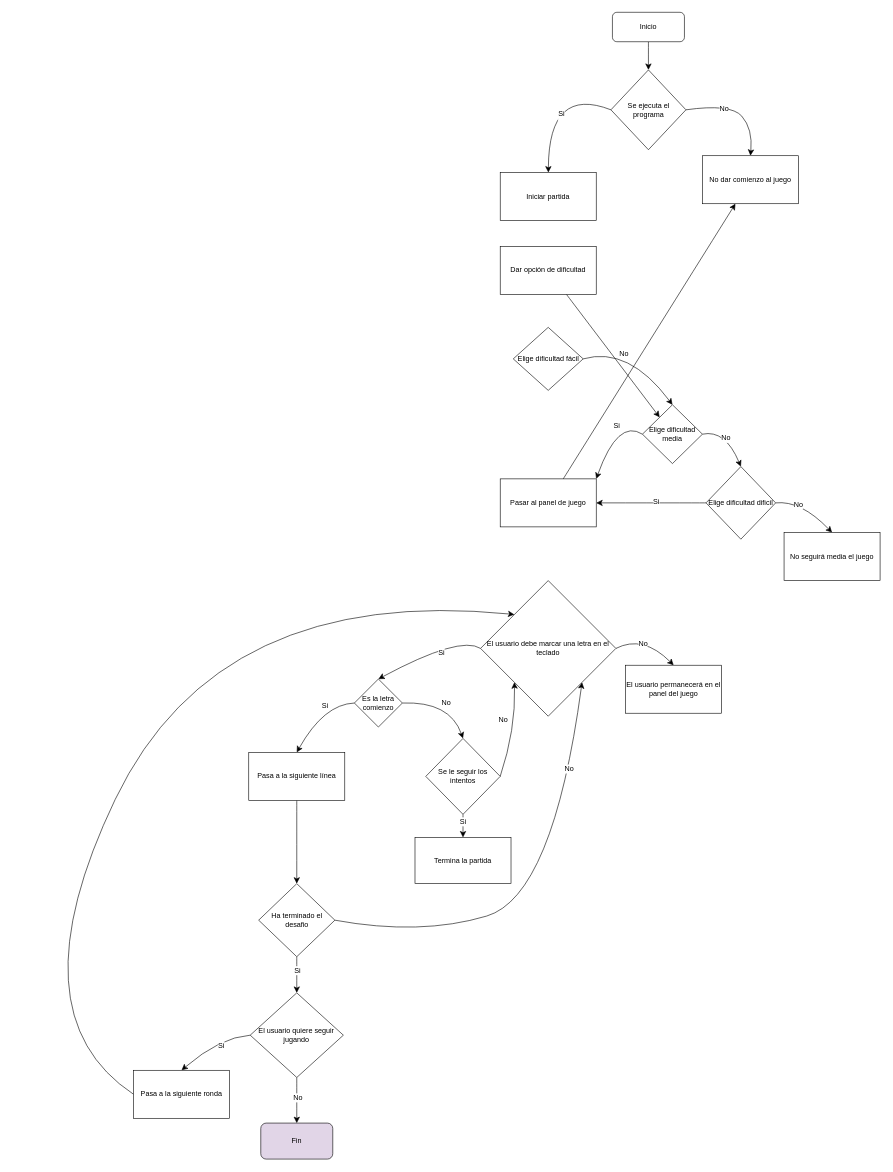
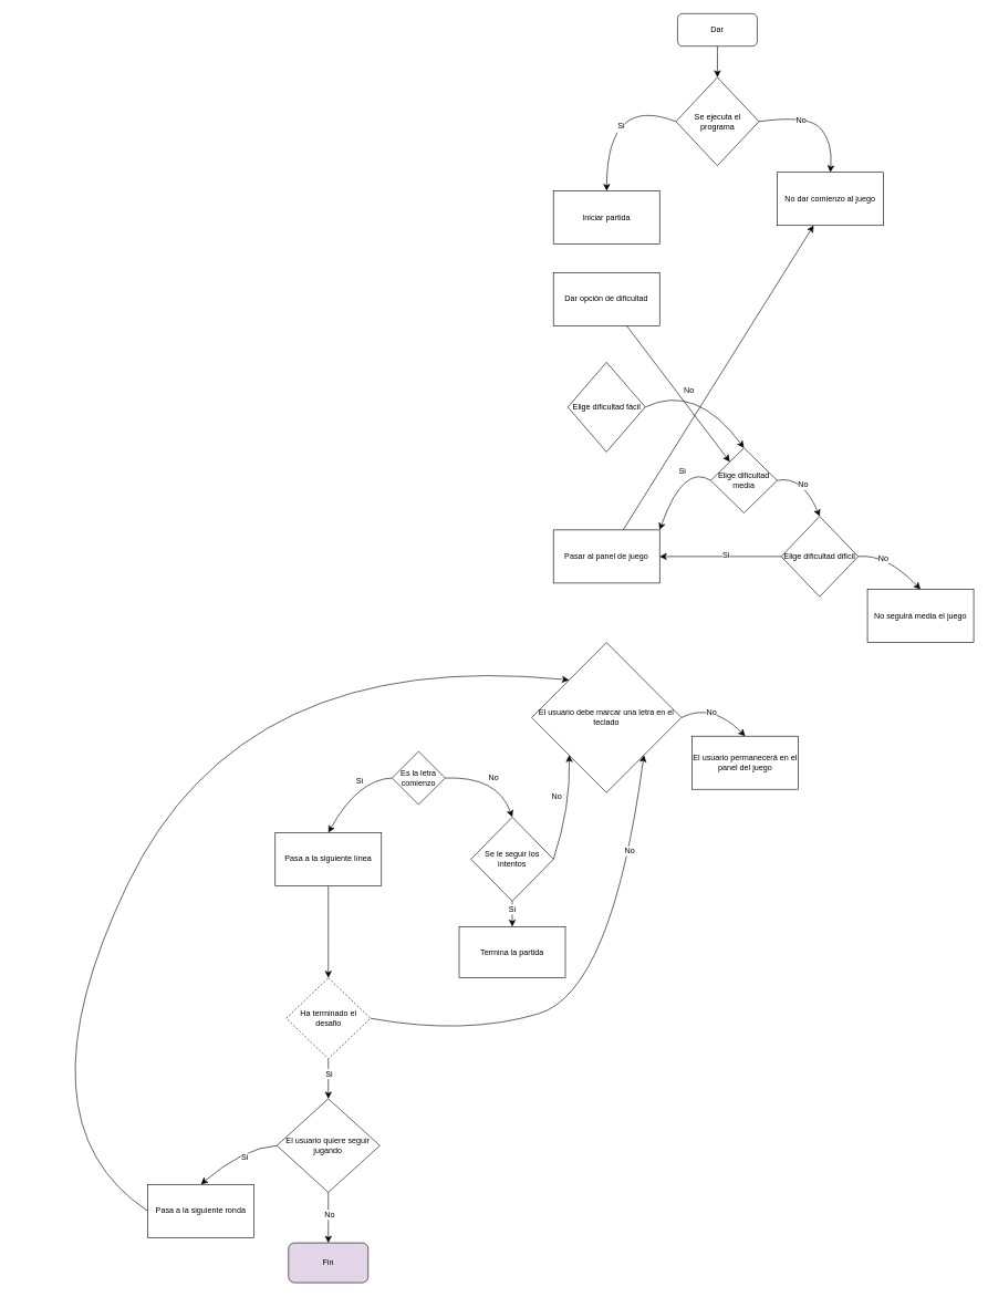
  <mxCell id="0" />
  <mxCell id="1" parent="0" />
  <mxCell id="2" value="" style="edgeStyle=none;curved=1;rounded=0;orthogonalLoop=1;jettySize=auto;html=1;fontSize=12;startSize=8;endSize=8;" edge="1" parent="1" source="3" target="20"><mxGeometry relative="1" as="geometry" /></mxCell>
  <mxCell id="3" value="Dar opción de dificultad" style="rounded=0;whiteSpace=wrap;html=1;" vertex="1" parent="1"><mxGeometry x="833" y="410" width="160" height="80" as="geometry" /></mxCell>
  <mxCell id="4" style="edgeStyle=none;curved=1;rounded=0;orthogonalLoop=1;jettySize=auto;html=1;exitX=0.5;exitY=1;exitDx=0;exitDy=0;entryX=0.5;entryY=0;entryDx=0;entryDy=0;fontSize=12;startSize=8;endSize=8;" edge="1" parent="1" source="39" target="10"><mxGeometry relative="1" as="geometry"><mxPoint x="1080" y="71" as="sourcePoint" /></mxGeometry></mxCell>
  <mxCell id="5" value="No dar comienzo al juego" style="rounded=0;whiteSpace=wrap;html=1;" vertex="1" parent="1"><mxGeometry x="1170" y="259" width="160" height="80" as="geometry" /></mxCell>
  <mxCell id="6" style="edgeStyle=none;curved=1;rounded=0;orthogonalLoop=1;jettySize=auto;html=1;exitX=1;exitY=0.5;exitDx=0;exitDy=0;fontSize=12;startSize=8;endSize=8;entryX=0.5;entryY=0;entryDx=0;entryDy=0;" edge="1" parent="1" source="10" target="5"><mxGeometry relative="1" as="geometry"><mxPoint x="1254" y="292" as="targetPoint" /><Array as="points"><mxPoint x="1217" y="172" /><mxPoint x="1254" y="214" /></Array></mxGeometry></mxCell>
  <mxCell id="7" value="No" style="edgeLabel;html=1;align=center;verticalAlign=middle;resizable=0;points=[];fontSize=12;" vertex="1" connectable="0" parent="6"><mxGeometry x="-0.148" y="-15" relative="1" as="geometry"><mxPoint y="-1" as="offset" /></mxGeometry></mxCell>
  <mxCell id="8" style="edgeStyle=none;curved=1;rounded=0;orthogonalLoop=1;jettySize=auto;html=1;exitX=0;exitY=0.5;exitDx=0;exitDy=0;fontSize=12;startSize=8;endSize=8;" edge="1" parent="1" source="10" target="12"><mxGeometry relative="1" as="geometry"><mxPoint x="879" y="297" as="targetPoint" /><Array as="points"><mxPoint x="914" y="142" /></Array></mxGeometry></mxCell>
  <mxCell id="9" value="Si&lt;div&gt;&lt;br&gt;&lt;/div&gt;" style="edgeLabel;html=1;align=center;verticalAlign=middle;resizable=0;points=[];fontSize=12;" vertex="1" connectable="0" parent="8"><mxGeometry x="0.295" y="21" relative="1" as="geometry"><mxPoint as="offset" /></mxGeometry></mxCell>
  <mxCell id="10" value="Se ejecuta el programa" style="rhombus;whiteSpace=wrap;html=1;" vertex="1" parent="1"><mxGeometry x="1017.5" y="116" width="125" height="133" as="geometry" /></mxCell>
  <mxCell id="11" style="edgeStyle=none;curved=1;rounded=0;orthogonalLoop=1;jettySize=auto;html=1;entryX=0.5;entryY=0;entryDx=0;entryDy=0;fontSize=12;startSize=8;endSize=8;" edge="1" parent="1" source="5" target="5"><mxGeometry relative="1" as="geometry" /></mxCell>
  <mxCell id="12" value="Iniciar partida" style="rounded=0;whiteSpace=wrap;html=1;" vertex="1" parent="1"><mxGeometry x="833" y="287" width="160" height="80" as="geometry" /></mxCell>
  <mxCell id="13" style="edgeStyle=none;curved=1;rounded=0;orthogonalLoop=1;jettySize=auto;html=1;exitX=1;exitY=0.5;exitDx=0;exitDy=0;fontSize=12;startSize=8;endSize=8;entryX=0.5;entryY=0;entryDx=0;entryDy=0;" edge="1" parent="1" source="15" target="20"><mxGeometry relative="1" as="geometry"><mxPoint x="1115" y="742" as="targetPoint" /><Array as="points"><mxPoint x="1047" y="576" /></Array></mxGeometry></mxCell>
  <mxCell id="14" value="No" style="edgeLabel;html=1;align=center;verticalAlign=middle;resizable=0;points=[];fontSize=12;" vertex="1" connectable="0" parent="13"><mxGeometry x="-0.157" y="-15" relative="1" as="geometry"><mxPoint as="offset" /></mxGeometry></mxCell>
- <mxCell id="15" value="Elige dificultad fácil" style="rhombus;whiteSpace=wrap;html=1;rounded=0;" vertex="1" parent="1"><mxGeometry x="854.75" y="545" width="116.5" height="105" as="geometry" /></mxCell>
+ <mxCell id="15" value="Elige dificultad fácil" style="rhombus;whiteSpace=wrap;html=1;rounded=0;" vertex="1" parent="1"><mxGeometry x="854.75" y="545" width="116.5" height="135" as="geometry" /></mxCell>
  <mxCell id="16" style="edgeStyle=none;curved=1;rounded=0;orthogonalLoop=1;jettySize=auto;html=1;exitX=0;exitY=0.5;exitDx=0;exitDy=0;entryX=1;entryY=0;entryDx=0;entryDy=0;fontSize=12;startSize=8;endSize=8;" edge="1" parent="1" source="20" target="27"><mxGeometry relative="1" as="geometry"><mxPoint x="1004" y="718" as="targetPoint" /><Array as="points"><mxPoint x="1029" y="697" /></Array></mxGeometry></mxCell>
  <mxCell id="17" value="Si" style="edgeLabel;html=1;align=center;verticalAlign=middle;resizable=0;points=[];fontSize=12;" vertex="1" connectable="0" parent="16"><mxGeometry x="-0.426" y="11" relative="1" as="geometry"><mxPoint as="offset" /></mxGeometry></mxCell>
  <mxCell id="18" style="edgeStyle=none;curved=1;rounded=0;orthogonalLoop=1;jettySize=auto;html=1;exitX=1;exitY=0.5;exitDx=0;exitDy=0;entryX=0.5;entryY=0;entryDx=0;entryDy=0;fontSize=12;startSize=8;endSize=8;" edge="1" parent="1" source="20" target="25"><mxGeometry relative="1" as="geometry"><Array as="points"><mxPoint x="1208" y="715" /></Array></mxGeometry></mxCell>
  <mxCell id="19" value="No" style="edgeLabel;html=1;align=center;verticalAlign=middle;resizable=0;points=[];fontSize=12;" vertex="1" connectable="0" parent="18"><mxGeometry x="-0.018" y="-5" relative="1" as="geometry"><mxPoint as="offset" /></mxGeometry></mxCell>
  <mxCell id="20" value="Elige dificultad media" style="rhombus;whiteSpace=wrap;html=1;" vertex="1" parent="1"><mxGeometry x="1070" y="674" width="100" height="98" as="geometry" /></mxCell>
  <mxCell id="21" style="edgeStyle=none;curved=1;rounded=0;orthogonalLoop=1;jettySize=auto;html=1;exitX=0;exitY=0.5;exitDx=0;exitDy=0;fontSize=12;startSize=8;endSize=8;entryX=1;entryY=0.5;entryDx=0;entryDy=0;" edge="1" parent="1" source="25" target="27"><mxGeometry relative="1" as="geometry"><mxPoint x="1042" y="775" as="targetPoint" /></mxGeometry></mxCell>
  <mxCell id="22" value="Si" style="edgeLabel;html=1;align=center;verticalAlign=middle;resizable=0;points=[];fontSize=12;" vertex="1" connectable="0" parent="21"><mxGeometry x="-0.082" y="-2" relative="1" as="geometry"><mxPoint as="offset" /></mxGeometry></mxCell>
  <mxCell id="23" style="edgeStyle=none;curved=1;rounded=0;orthogonalLoop=1;jettySize=auto;html=1;exitX=1;exitY=0.5;exitDx=0;exitDy=0;entryX=0.5;entryY=0;entryDx=0;entryDy=0;fontSize=12;startSize=8;endSize=8;" edge="1" parent="1" source="25" target="38"><mxGeometry relative="1" as="geometry"><mxPoint x="1349" y="877.5" as="targetPoint" /><Array as="points"><mxPoint x="1334" y="833" /></Array></mxGeometry></mxCell>
  <mxCell id="24" value="No" style="edgeLabel;html=1;align=center;verticalAlign=middle;resizable=0;points=[];fontSize=12;" vertex="1" connectable="0" parent="23"><mxGeometry x="-0.376" y="-7" relative="1" as="geometry"><mxPoint as="offset" /></mxGeometry></mxCell>
  <mxCell id="25" value="Elige dificultad dificil" style="rhombus;whiteSpace=wrap;html=1;" vertex="1" parent="1"><mxGeometry x="1176" y="777" width="116" height="121" as="geometry" /></mxCell>
  <mxCell id="26" value="" style="edgeStyle=none;curved=1;rounded=0;orthogonalLoop=1;jettySize=auto;html=1;fontSize=12;startSize=8;endSize=8;" edge="1" parent="1" source="27" target="5"><mxGeometry relative="1" as="geometry" /></mxCell>
  <mxCell id="27" value="Pasar al panel de juego" style="rounded=0;whiteSpace=wrap;html=1;" vertex="1" parent="1"><mxGeometry x="833" y="797.5" width="160" height="80" as="geometry" /></mxCell>
  <mxCell id="28" style="edgeStyle=none;curved=1;rounded=0;orthogonalLoop=1;jettySize=auto;html=1;exitX=1;exitY=0.5;exitDx=0;exitDy=0;entryX=0.5;entryY=0;entryDx=0;entryDy=0;fontSize=12;startSize=8;endSize=8;" edge="1" parent="1" source="32" target="40"><mxGeometry relative="1" as="geometry"><mxPoint x="1110" y="1118" as="targetPoint" /><Array as="points"><mxPoint x="1071" y="1057" /></Array></mxGeometry></mxCell>
  <mxCell id="29" value="No" style="edgeLabel;html=1;align=center;verticalAlign=middle;resizable=0;points=[];fontSize=12;" vertex="1" connectable="0" parent="28"><mxGeometry x="-0.299" y="-14" relative="1" as="geometry"><mxPoint as="offset" /></mxGeometry></mxCell>
- <mxCell id="30" style="edgeStyle=none;curved=1;rounded=0;orthogonalLoop=1;jettySize=auto;html=1;exitX=0;exitY=0.5;exitDx=0;exitDy=0;entryX=0.5;entryY=0;entryDx=0;entryDy=0;fontSize=12;startSize=8;endSize=8;" edge="1" parent="1" source="32" target="37"><mxGeometry relative="1" as="geometry"><Array as="points"><mxPoint x="766" y="1058" /></Array></mxGeometry></mxCell>
- <mxCell id="31" value="Si" style="edgeLabel;html=1;align=center;verticalAlign=middle;resizable=0;points=[];fontSize=12;" vertex="1" connectable="0" parent="30"><mxGeometry x="-0.155" y="11" relative="1" as="geometry"><mxPoint y="-1" as="offset" /></mxGeometry></mxCell>
  <mxCell id="32" value="El usuario debe marcar una letra en el teclado" style="rhombus;whiteSpace=wrap;html=1;rounded=0;" vertex="1" parent="1"><mxGeometry x="800.25" y="967" width="225.5" height="226" as="geometry" /></mxCell>
  <mxCell id="33" value="" style="edgeStyle=none;curved=1;rounded=0;orthogonalLoop=1;jettySize=auto;html=1;fontSize=12;startSize=8;endSize=8;entryX=0.5;entryY=0;entryDx=0;entryDy=0;exitX=0;exitY=0.5;exitDx=0;exitDy=0;" edge="1" parent="1" source="37" target="42"><mxGeometry relative="1" as="geometry"><mxPoint x="626" y="1234" as="targetPoint" /><Array as="points"><mxPoint x="539" y="1173" /></Array></mxGeometry></mxCell>
  <mxCell id="34" value="Si" style="edgeLabel;html=1;align=center;verticalAlign=middle;resizable=0;points=[];fontSize=12;" vertex="1" connectable="0" parent="33"><mxGeometry x="-0.302" y="2" relative="1" as="geometry"><mxPoint as="offset" /></mxGeometry></mxCell>
  <mxCell id="35" style="edgeStyle=none;curved=1;rounded=0;orthogonalLoop=1;jettySize=auto;html=1;exitX=1;exitY=0.5;exitDx=0;exitDy=0;fontSize=12;startSize=8;endSize=8;entryX=0.5;entryY=0;entryDx=0;entryDy=0;" edge="1" parent="1" source="37" target="47"><mxGeometry relative="1" as="geometry"><mxPoint x="808" y="1234" as="targetPoint" /><Array as="points"><mxPoint x="749" y="1168" /></Array></mxGeometry></mxCell>
  <mxCell id="36" value="No" style="edgeLabel;html=1;align=center;verticalAlign=middle;resizable=0;points=[];fontSize=12;" vertex="1" connectable="0" parent="35"><mxGeometry x="0.008" y="-1" relative="1" as="geometry"><mxPoint as="offset" /></mxGeometry></mxCell>
  <mxCell id="37" value="Es la letra comienzo" style="rhombus;whiteSpace=wrap;html=1;" vertex="1" parent="1"><mxGeometry x="590" y="1131" width="80" height="80" as="geometry" /></mxCell>
  <mxCell id="38" value="No seguirá media el juego" style="rounded=0;whiteSpace=wrap;html=1;" vertex="1" parent="1"><mxGeometry x="1306" y="887" width="160" height="80" as="geometry" /></mxCell>
- <mxCell id="39" value="Inicio" style="rounded=1;whiteSpace=wrap;html=1;" vertex="1" parent="1"><mxGeometry x="1020" y="20" width="120" height="49" as="geometry" /></mxCell>
+ <mxCell id="39" value="Dar" style="rounded=1;whiteSpace=wrap;html=1;" vertex="1" parent="1"><mxGeometry x="1020" y="20" width="120" height="49" as="geometry" /></mxCell>
  <mxCell id="40" value="El usuario permanecerá en el panel del juego" style="rounded=0;whiteSpace=wrap;html=1;" vertex="1" parent="1"><mxGeometry x="1042" y="1108" width="160" height="80" as="geometry" /></mxCell>
  <mxCell id="41" value="" style="edgeStyle=none;curved=1;rounded=0;orthogonalLoop=1;jettySize=auto;html=1;fontSize=12;startSize=8;endSize=8;" edge="1" parent="1" source="42" target="53"><mxGeometry relative="1" as="geometry" /></mxCell>
  <mxCell id="42" value="Pasa a la siguiente línea" style="rounded=0;whiteSpace=wrap;html=1;" vertex="1" parent="1"><mxGeometry x="414" y="1253.25" width="160" height="80" as="geometry" /></mxCell>
  <mxCell id="43" style="edgeStyle=none;curved=1;rounded=0;orthogonalLoop=1;jettySize=auto;html=1;exitX=1;exitY=0.5;exitDx=0;exitDy=0;entryX=0;entryY=1;entryDx=0;entryDy=0;fontSize=12;startSize=8;endSize=8;" edge="1" parent="1" source="47" target="32"><mxGeometry relative="1" as="geometry"><Array as="points"><mxPoint x="859" y="1215" /></Array></mxGeometry></mxCell>
  <mxCell id="44" value="No&lt;div&gt;&lt;br&gt;&lt;/div&gt;" style="edgeLabel;html=1;align=center;verticalAlign=middle;resizable=0;points=[];fontSize=12;" vertex="1" connectable="0" parent="43"><mxGeometry x="0.156" y="21" relative="1" as="geometry"><mxPoint as="offset" /></mxGeometry></mxCell>
  <mxCell id="45" style="edgeStyle=none;curved=1;rounded=0;orthogonalLoop=1;jettySize=auto;html=1;exitX=0.5;exitY=1;exitDx=0;exitDy=0;fontSize=12;startSize=8;endSize=8;entryX=0.5;entryY=0;entryDx=0;entryDy=0;" edge="1" parent="1" source="47" target="48"><mxGeometry relative="1" as="geometry"><mxPoint x="771" y="1393" as="targetPoint" /></mxGeometry></mxCell>
  <mxCell id="46" value="Si" style="edgeLabel;html=1;align=center;verticalAlign=middle;resizable=0;points=[];fontSize=12;" vertex="1" connectable="0" parent="45"><mxGeometry x="-0.351" y="-1" relative="1" as="geometry"><mxPoint as="offset" /></mxGeometry></mxCell>
  <mxCell id="47" value="Se le seguir los intentos" style="rhombus;whiteSpace=wrap;html=1;" vertex="1" parent="1"><mxGeometry x="709" y="1230" width="124" height="126.5" as="geometry" /></mxCell>
  <mxCell id="48" value="Termina la partida" style="rounded=0;whiteSpace=wrap;html=1;" vertex="1" parent="1"><mxGeometry x="691" y="1395" width="160" height="77" as="geometry" /></mxCell>
  <mxCell id="49" style="edgeStyle=none;curved=1;rounded=0;orthogonalLoop=1;jettySize=auto;html=1;exitX=1;exitY=0.5;exitDx=0;exitDy=0;fontSize=12;startSize=8;endSize=8;entryX=1;entryY=1;entryDx=0;entryDy=0;" edge="1" parent="1" source="53" target="32"><mxGeometry relative="1" as="geometry"><mxPoint x="927" y="1234" as="targetPoint" /><Array as="points"><mxPoint x="700" y="1559" /><mxPoint x="921" y="1493" /></Array></mxGeometry></mxCell>
  <mxCell id="50" value="No" style="edgeLabel;html=1;align=center;verticalAlign=middle;resizable=0;points=[];fontSize=12;" vertex="1" connectable="0" parent="49"><mxGeometry x="0.606" y="2" relative="1" as="geometry"><mxPoint as="offset" /></mxGeometry></mxCell>
  <mxCell id="51" value="" style="edgeStyle=none;curved=1;rounded=0;orthogonalLoop=1;jettySize=auto;html=1;fontSize=12;startSize=8;endSize=8;" edge="1" parent="1" source="53" target="58"><mxGeometry relative="1" as="geometry" /></mxCell>
  <mxCell id="52" value="Si" style="edgeLabel;html=1;align=center;verticalAlign=middle;resizable=0;points=[];fontSize=12;" vertex="1" connectable="0" parent="51"><mxGeometry x="-0.249" relative="1" as="geometry"><mxPoint as="offset" /></mxGeometry></mxCell>
- <mxCell id="53" value="Ha terminado el desafio" style="rhombus;whiteSpace=wrap;html=1;rounded=0;" vertex="1" parent="1"><mxGeometry x="430.5" y="1472" width="127" height="121.75" as="geometry" /></mxCell>
+ <mxCell id="53" value="Ha terminado el desafio" style="rhombus;whiteSpace=wrap;html=1;rounded=0;dashed=1;" vertex="1" parent="1"><mxGeometry x="430.5" y="1472" width="127" height="121.75" as="geometry" /></mxCell>
  <mxCell id="54" style="edgeStyle=none;curved=1;rounded=0;orthogonalLoop=1;jettySize=auto;html=1;exitX=0;exitY=0.5;exitDx=0;exitDy=0;fontSize=12;startSize=8;endSize=8;entryX=0.5;entryY=0;entryDx=0;entryDy=0;" edge="1" parent="1" source="58" target="61"><mxGeometry relative="1" as="geometry"><mxPoint x="316" y="1778" as="targetPoint" /><Array as="points"><mxPoint x="366" y="1728" /></Array></mxGeometry></mxCell>
  <mxCell id="55" value="Si" style="edgeLabel;html=1;align=center;verticalAlign=middle;resizable=0;points=[];fontSize=12;" vertex="1" connectable="0" parent="54"><mxGeometry x="-0.137" y="11" relative="1" as="geometry"><mxPoint as="offset" /></mxGeometry></mxCell>
  <mxCell id="56" style="edgeStyle=none;curved=1;rounded=0;orthogonalLoop=1;jettySize=auto;html=1;exitX=0.5;exitY=1;exitDx=0;exitDy=0;entryX=0.5;entryY=0;entryDx=0;entryDy=0;fontSize=12;startSize=8;endSize=8;" edge="1" parent="1" source="58" target="59"><mxGeometry relative="1" as="geometry" /></mxCell>
  <mxCell id="57" value="No" style="edgeLabel;html=1;align=center;verticalAlign=middle;resizable=0;points=[];fontSize=12;" vertex="1" connectable="0" parent="56"><mxGeometry x="-0.132" y="1" relative="1" as="geometry"><mxPoint as="offset" /></mxGeometry></mxCell>
  <mxCell id="58" value="El usuario quiere seguir jugando" style="rhombus;whiteSpace=wrap;html=1;rounded=0;" vertex="1" parent="1"><mxGeometry x="416.38" y="1654" width="155.25" height="141" as="geometry" /></mxCell>
  <mxCell id="59" value="Fin" style="rounded=1;whiteSpace=wrap;html=1;fillColor=#e1d5e7;" vertex="1" parent="1"><mxGeometry x="434" y="1871" width="120" height="60" as="geometry" /></mxCell>
  <mxCell id="60" style="edgeStyle=none;curved=1;rounded=0;orthogonalLoop=1;jettySize=auto;html=1;exitX=0;exitY=0.5;exitDx=0;exitDy=0;fontSize=12;startSize=8;endSize=8;entryX=0;entryY=0;entryDx=0;entryDy=0;" edge="1" parent="1" source="61" target="32"><mxGeometry relative="1" as="geometry"><mxPoint x="775" y="683" as="targetPoint" /><Array as="points"><mxPoint x="20" y="1689" /><mxPoint x="363" y="974" /></Array></mxGeometry></mxCell>
  <mxCell id="61" value="Pasa a la siguiente ronda" style="rounded=0;whiteSpace=wrap;html=1;" vertex="1" parent="1"><mxGeometry x="222" y="1783" width="160" height="80" as="geometry" /></mxCell>
